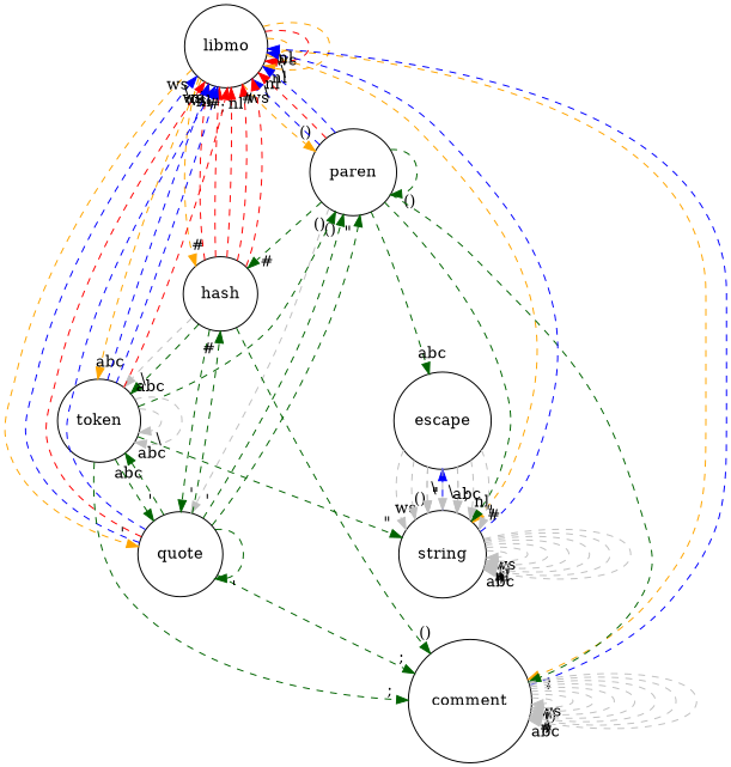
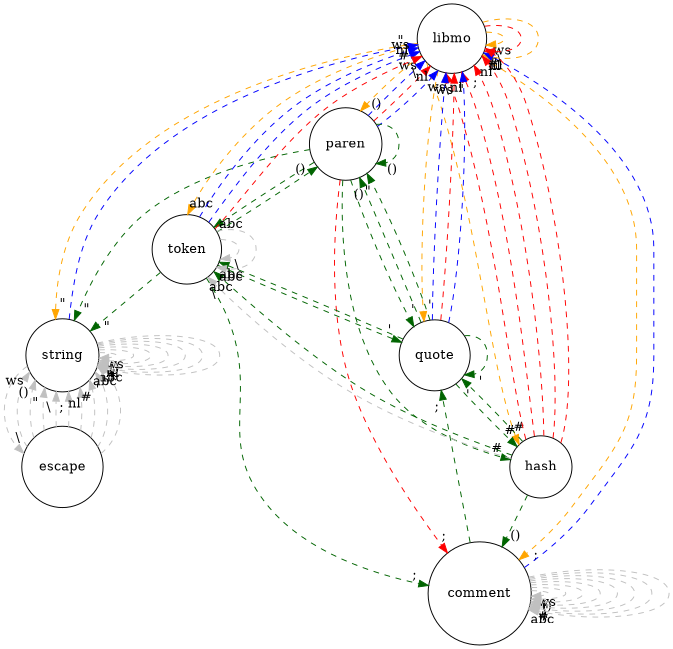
  digraph {
    node [shape=circle]
    edge [color=gray headlabel=ws labeldistance=1.8 style=dashed]
    libmo
    paren
    string
    comment
    hash
    quote
    token
    escape
    libmo -> libmo [color=orange]
    libmo -> libmo [color=red headlabel="\\"]
    libmo -> libmo [color=orange headlabel=nl]
    libmo -> paren [color=orange headlabel="()"]
    libmo -> string [color=orange headlabel="\""]
    libmo -> comment [color=orange headlabel=";"]
    libmo -> hash [color=orange headlabel="#"]
    libmo -> quote [color=orange headlabel="'"]
    libmo -> token [color=orange headlabel=abc]
    paren -> libmo [color=blue]
    paren -> libmo [color=red headlabel="\\"]
    paren -> libmo [color=blue headlabel=nl]
    paren -> paren [color=darkgreen headlabel="()"]
    paren -> string [color=darkgreen headlabel="\""]
-   paren -> comment [color=darkgreen headlabel=";"]
+   paren -> comment [color=red headlabel=";"]
    paren -> hash [color=darkgreen headlabel="#"]
-   paren -> quote [headlabel="'"]
-   paren -> escape [color=darkgreen headlabel=abc]
+   paren -> quote [color=darkgreen headlabel="'"]
+   paren -> token [color=darkgreen headlabel=abc]
    string -> libmo [color=blue headlabel="\""]
    string -> string
    string -> string [headlabel="()"]
    string -> string [headlabel=";"]
    string -> string [headlabel=nl]
    string -> string [headlabel="#"]
    string -> string [headlabel="'"]
    string -> string [headlabel=abc]
-   string -> escape [color=blue headlabel="\\"]
+   string -> escape [headlabel="\\"]
    comment -> libmo [color=blue headlabel=nl]
    comment -> comment
    comment -> comment [headlabel="()"]
    comment -> comment [headlabel="\""]
    comment -> comment [headlabel="\\"]
    comment -> comment [headlabel=";"]
    comment -> comment [headlabel="#"]
    comment -> comment [headlabel="'"]
    comment -> comment [headlabel=abc]
    hash -> libmo [color=red]
    hash -> libmo [color=red headlabel="\""]
    hash -> libmo [color=red headlabel=";"]
    hash -> libmo [color=red headlabel=nl]
    hash -> libmo [color=red headlabel="#"]
    hash -> comment [color=darkgreen headlabel="()"]
    hash -> quote [color=darkgreen headlabel="'"]
    hash -> token [headlabel="\\"]
    hash -> token [color=darkgreen headlabel=abc]
    quote -> libmo [color=blue]
    quote -> libmo [color=red headlabel="\\"]
    quote -> libmo [color=blue headlabel=nl]
    quote -> paren [color=darkgreen headlabel="()"]
    quote -> paren [color=darkgreen headlabel="\""]
-   quote -> comment [color=darkgreen headlabel=";"]
+   comment -> quote [color=darkgreen headlabel=";"]
    quote -> hash [color=darkgreen headlabel="#"]
    quote -> quote [color=darkgreen headlabel="'"]
    quote -> token [color=darkgreen headlabel=abc]
    token -> libmo [color=blue]
    token -> libmo [color=blue headlabel=nl]
    token -> libmo [color=red headlabel="#"]
    token -> paren [color=darkgreen headlabel="()"]
    token -> string [color=darkgreen headlabel="\""]
    token -> comment [color=darkgreen headlabel=";"]
    token -> quote [color=darkgreen headlabel="'"]
    token -> token [headlabel="\\"]
    token -> token [headlabel=abc]
    escape -> string
    escape -> string [headlabel="()"]
    escape -> string [headlabel="\""]
    escape -> string [headlabel="\\"]
    escape -> string [headlabel=";"]
    escape -> string [headlabel=nl]
    escape -> string [headlabel="#"]
    escape -> string [headlabel="'"]
    escape -> string [headlabel=abc]
  }
